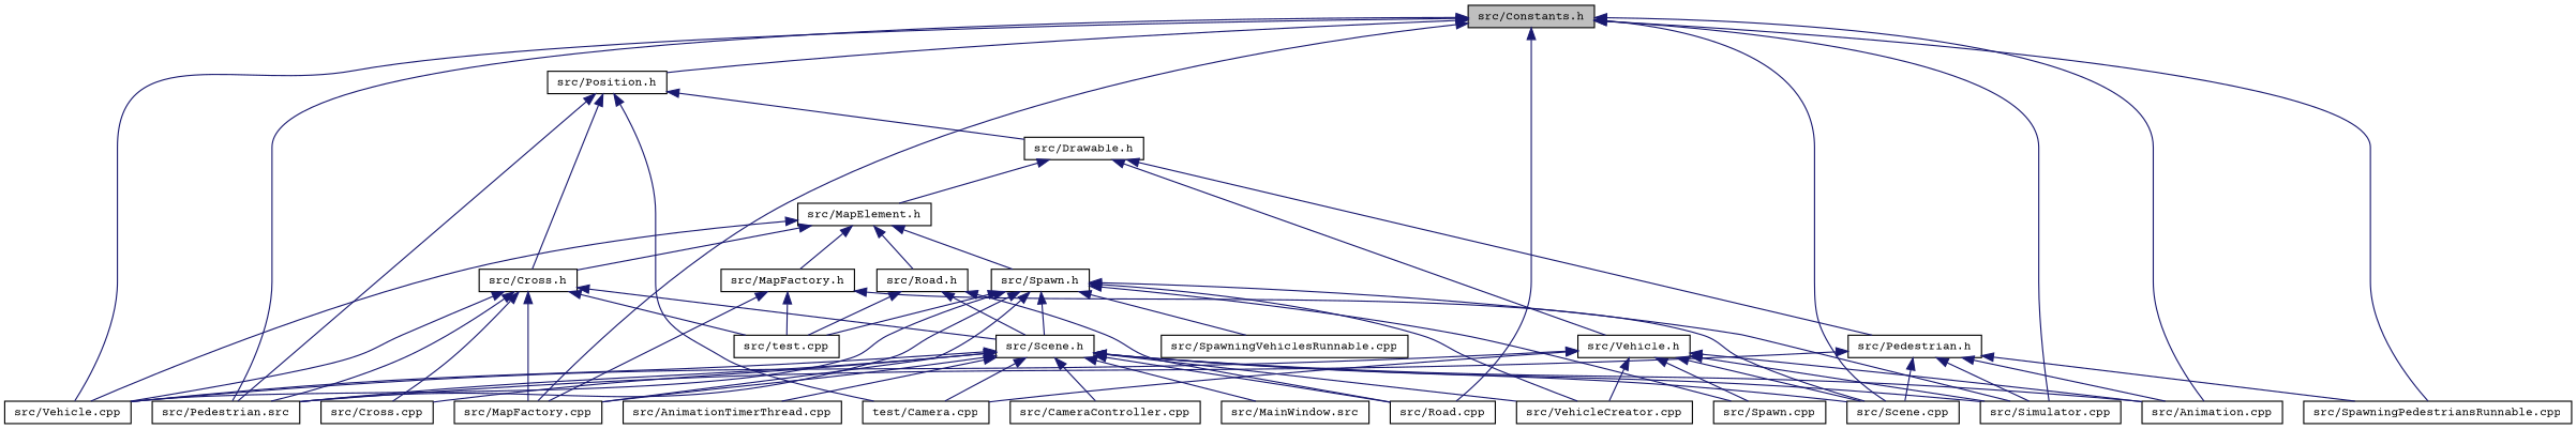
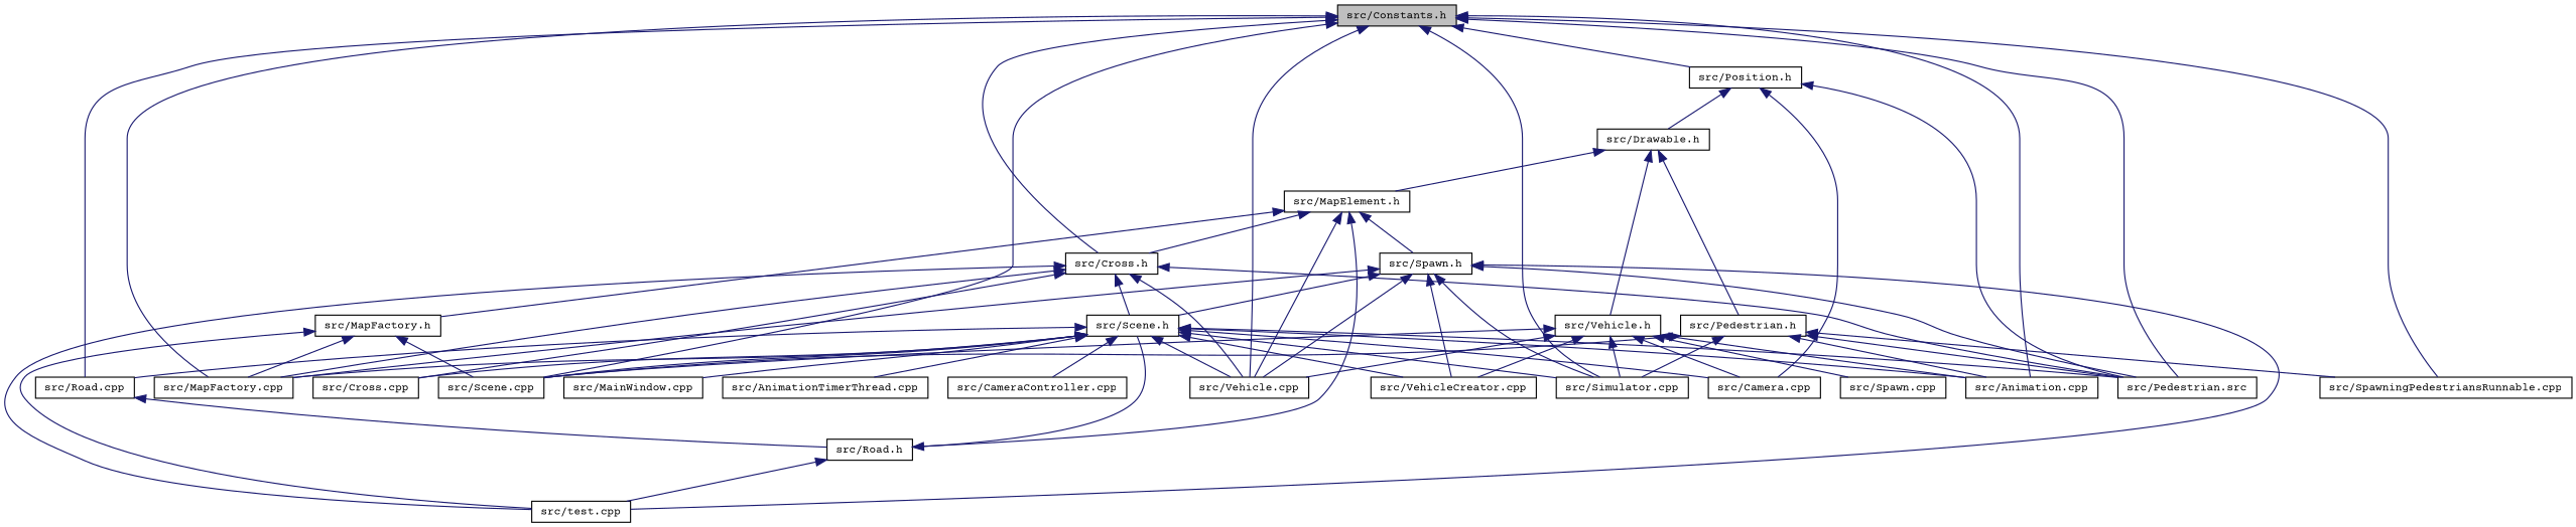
  digraph {
    fontname="Courier Prime"
    node [color=black fillcolor=white fontname="Courier Prime" fontsize=10 shape=record style=filled]
    edge [color=midnightblue dir=back fontname="Courier Prime" fontsize=10 labelfontname=Helvetica labelfontsize=10 style=solid]
    n1 [fillcolor=grey75 fontcolor=black height=0.2 label="src/Constants.h" width=0.4]
    n2 [height=0.2 label="src/Position.h" width=0.4]
    n3 [height=0.2 label="src/Animation.cpp" width=0.4]
    n4 [height=0.2 label="src/Scene.cpp" width=0.4]
    n5 [height=0.2 label="src/Simulator.cpp" width=0.4]
    n6 [height=0.2 label="src/Vehicle.cpp" width=0.4]
    n7 [height=0.2 label="src/Cross.h" width=0.4]
    n8 [height=0.2 label="src/MapFactory.cpp" width=0.4]
    n9 [height=0.2 label="src/Pedestrian.src" width=0.4]
    n10 [height=0.2 label="src/Road.cpp" width=0.4]
    n11 [height=0.2 label="src/SpawningPedestriansRunnable.cpp" width=0.4]
    n12 [height=0.2 label="src/Drawable.h" width=0.4]
-   n13 [height=0.2 label="test/Camera.cpp" width=0.4]
+   n13 [height=0.2 label="src/Camera.cpp" width=0.4]
    n14 [height=0.2 label="src/Scene.h" width=0.4]
    n15 [height=0.2 label="src/Cross.cpp" width=0.4]
    n16 [height=0.2 label="src/test.cpp" width=0.4]
    n17 [height=0.2 label="src/Vehicle.h" width=0.4]
    n18 [height=0.2 label="src/MapElement.h" width=0.4]
    n19 [height=0.2 label="src/Pedestrian.h" width=0.4]
    n20 [height=0.2 label="src/Spawn.cpp" width=0.4]
    n21 [height=0.2 label="src/VehicleCreator.cpp" width=0.4]
    n22 [height=0.2 label="src/Road.h" width=0.4]
    n23 [height=0.2 label="src/Spawn.h" width=0.4]
    n24 [height=0.2 label="src/MapFactory.h" width=0.4]
-   n25 [height=0.2 label="src/SpawningVehiclesRunnable.cpp" width=0.4]
    n26 [height=0.2 label="src/AnimationTimerThread.cpp" width=0.4]
    n27 [height=0.2 label="src/CameraController.cpp" width=0.4]
-   n28 [height=0.2 label="src/MainWindow.src" width=0.4]
+   n28 [height=0.2 label="src/MainWindow.cpp" width=0.4]
    n1 -> n2
    n1 -> n3
    n1 -> n4
    n1 -> n5
    n1 -> n6
-   n2 -> n7
+   n1 -> n7
    n1 -> n8
    n1 -> n9
    n1 -> n10
    n1 -> n11
    n2 -> n9
    n2 -> n12
    n2 -> n13
    n7 -> n6
    n7 -> n8
    n7 -> n9
    n7 -> n14
    n7 -> n15
    n7 -> n16
    n12 -> n17
    n12 -> n18
    n12 -> n19
    n14 -> n3
    n14 -> n4
    n14 -> n5
    n14 -> n6
    n14 -> n8
    n14 -> n9
    n14 -> n10
    n14 -> n13
    n14 -> n15
    n14 -> n21
    n14 -> n26
    n14 -> n27
    n14 -> n28
    n17 -> n3
    n17 -> n4
    n17 -> n5
    n17 -> n6
    n17 -> n13
    n17 -> n20
    n17 -> n21
    n18 -> n6
    n18 -> n7
    n18 -> n22
    n18 -> n23
    n18 -> n24
    n19 -> n3
    n19 -> n4
    n19 -> n5
    n19 -> n9
    n19 -> n11
-   n22 -> n10
+   n10 -> n22
    n22 -> n14
    n22 -> n16
    n23 -> n5
    n23 -> n6
    n23 -> n8
    n23 -> n9
    n23 -> n14
    n23 -> n16
-   n23 -> n20
    n23 -> n21
-   n23 -> n25
    n24 -> n4
    n24 -> n8
    n24 -> n16
  }
